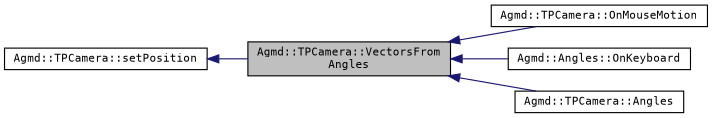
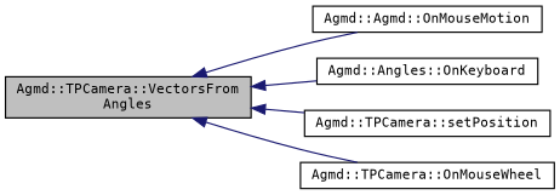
  digraph {
    fontname="DejaVu Sans Mono"
    rankdir=LR
    node [color=black fillcolor=white fontname="DejaVu Sans Mono" fontsize=10 shape=record style=filled]
    edge [color=midnightblue dir=back fontname="DejaVu Sans Mono" fontsize=10 labelfontname=Helvetica labelfontsize=10 style=solid]
    n1 [fillcolor=grey75 fontcolor=black height=0.2 label="Agmd::TPCamera::VectorsFrom\lAngles" width=0.4]
-   n2 [height=0.2 label="Agmd::TPCamera::OnMouseMotion" width=0.4]
+   n2 [height=0.2 label="Agmd::Agmd::OnMouseMotion" width=0.4]
    n3 [height=0.2 label="Agmd::Angles::OnKeyboard" width=0.4]
    n4 [height=0.2 label="Agmd::TPCamera::setPosition" width=0.4]
-   n5 [height=0.2 label="Agmd::TPCamera::Angles" width=0.4]
+   n5 [height=0.2 label="Agmd::TPCamera::OnMouseWheel" width=0.4]
    n1 -> n2
    n1 -> n3
-   n4 -> n1
+   n1 -> n4
    n1 -> n5
  }
